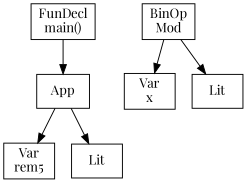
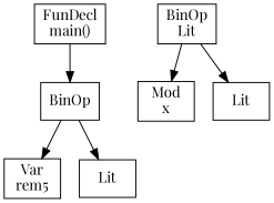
  digraph {
    fontname="Playfair Display"
    node [fontname="Playfair Display" shape=box]
    edge [fontname="Playfair Display"]
    n1 [label="FunDecl\nmain()"]
-   n2 [label=App]
+   n2 [label=BinOp]
    n3 [label="Var\nrem5"]
    n4 [label=Lit]
-   n5 [label="BinOp\nMod"]
-   n6 [label="Var\nx"]
+   n5 [label="BinOp\nLit"]
+   n6 [label="Mod\nx"]
    n7 [label=Lit]
    n1 -> n2
    n2 -> n3
    n2 -> n4
    n5 -> n6
    n5 -> n7
  }
